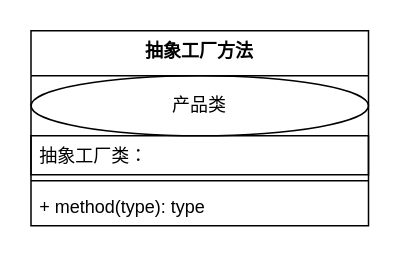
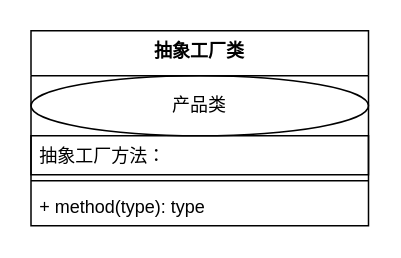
  <mxCell id="0" />
  <mxCell id="1" parent="0" />
- <mxCell id="2" value="抽象工厂方法" style="swimlane;fontStyle=1;align=center;verticalAlign=top;childLayout=stackLayout;horizontal=1;startSize=30;horizontalStack=0;resizeParent=1;resizeParentMax=0;resizeLast=0;collapsible=1;marginBottom=0;direction=east;" vertex="1" parent="1"><mxGeometry x="20" y="20" width="225" height="130" as="geometry" /></mxCell>
+ <mxCell id="2" value="抽象工厂类" style="swimlane;fontStyle=1;align=center;verticalAlign=top;childLayout=stackLayout;horizontal=1;startSize=30;horizontalStack=0;resizeParent=1;resizeParentMax=0;resizeLast=0;collapsible=1;marginBottom=0;direction=east;" vertex="1" parent="1"><mxGeometry x="20" y="20" width="225" height="130" as="geometry" /></mxCell>
  <mxCell id="3" value="产品类" style="ellipse;whiteSpace=wrap;html=1;fillColor=none;strokeColor=#000000;" vertex="1" parent="2"><mxGeometry y="30" width="225" height="40" as="geometry" /></mxCell>
- <mxCell id="4" value="抽象工厂类：" style="text;strokeColor=#000000;fillColor=none;align=left;verticalAlign=top;spacingLeft=4;spacingRight=4;overflow=hidden;rotatable=0;points=[[0,0.5],[1,0.5]];portConstraint=eastwest;" vertex="1" parent="2"><mxGeometry y="70" width="225" height="26" as="geometry" /></mxCell>
+ <mxCell id="4" value="抽象工厂方法：" style="text;strokeColor=#000000;fillColor=none;align=left;verticalAlign=top;spacingLeft=4;spacingRight=4;overflow=hidden;rotatable=0;points=[[0,0.5],[1,0.5]];portConstraint=eastwest;" vertex="1" parent="2"><mxGeometry y="70" width="225" height="26" as="geometry" /></mxCell>
  <mxCell id="5" value="" style="line;strokeWidth=1;fillColor=none;align=left;verticalAlign=middle;spacingTop=-1;spacingLeft=3;spacingRight=3;rotatable=0;labelPosition=right;points=[];portConstraint=eastwest;" vertex="1" parent="2"><mxGeometry y="96" width="225" height="8" as="geometry" /></mxCell>
  <mxCell id="6" value="+ method(type): type" style="text;strokeColor=none;fillColor=none;align=left;verticalAlign=top;spacingLeft=4;spacingRight=4;overflow=hidden;rotatable=0;points=[[0,0.5],[1,0.5]];portConstraint=eastwest;" vertex="1" parent="2"><mxGeometry y="104" width="225" height="26" as="geometry" /></mxCell>
